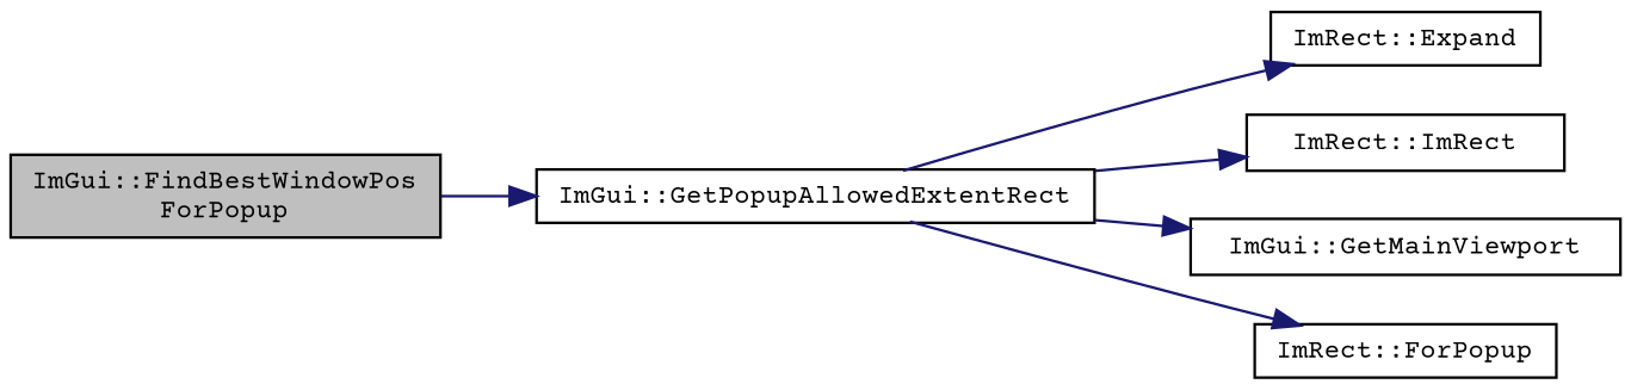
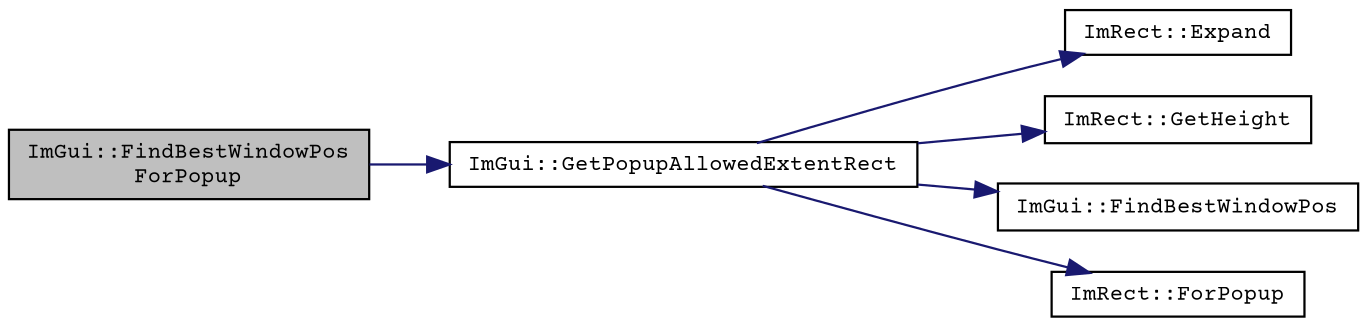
  digraph {
    fontname="Courier Prime"
    rankdir=LR
    node [color=black fillcolor=white fontname="Courier Prime" fontsize=10 shape=record style=filled]
    edge [color=midnightblue fontname="Courier Prime" fontsize=10 labelfontname=Helvetica labelfontsize=10 style=solid]
    n1 [fillcolor=grey75 fontcolor=black height=0.2 label="ImGui::FindBestWindowPos\lForPopup" width=0.4]
    n2 [height=0.2 label="ImGui::GetPopupAllowedExtentRect" width=0.4]
    n3 [height=0.2 label="ImRect::Expand" width=0.4]
-   n4 [height=0.2 label="ImRect::ImRect" width=0.4]
-   n5 [height=0.2 label="ImGui::GetMainViewport" width=0.4]
+   n4 [height=0.2 label="ImRect::GetHeight" width=0.4]
+   n5 [height=0.2 label="ImGui::FindBestWindowPos" width=0.4]
    n6 [height=0.2 label="ImRect::ForPopup" width=0.4]
    n1 -> n2
    n2 -> n3
    n2 -> n4
    n2 -> n5
    n2 -> n6
  }
